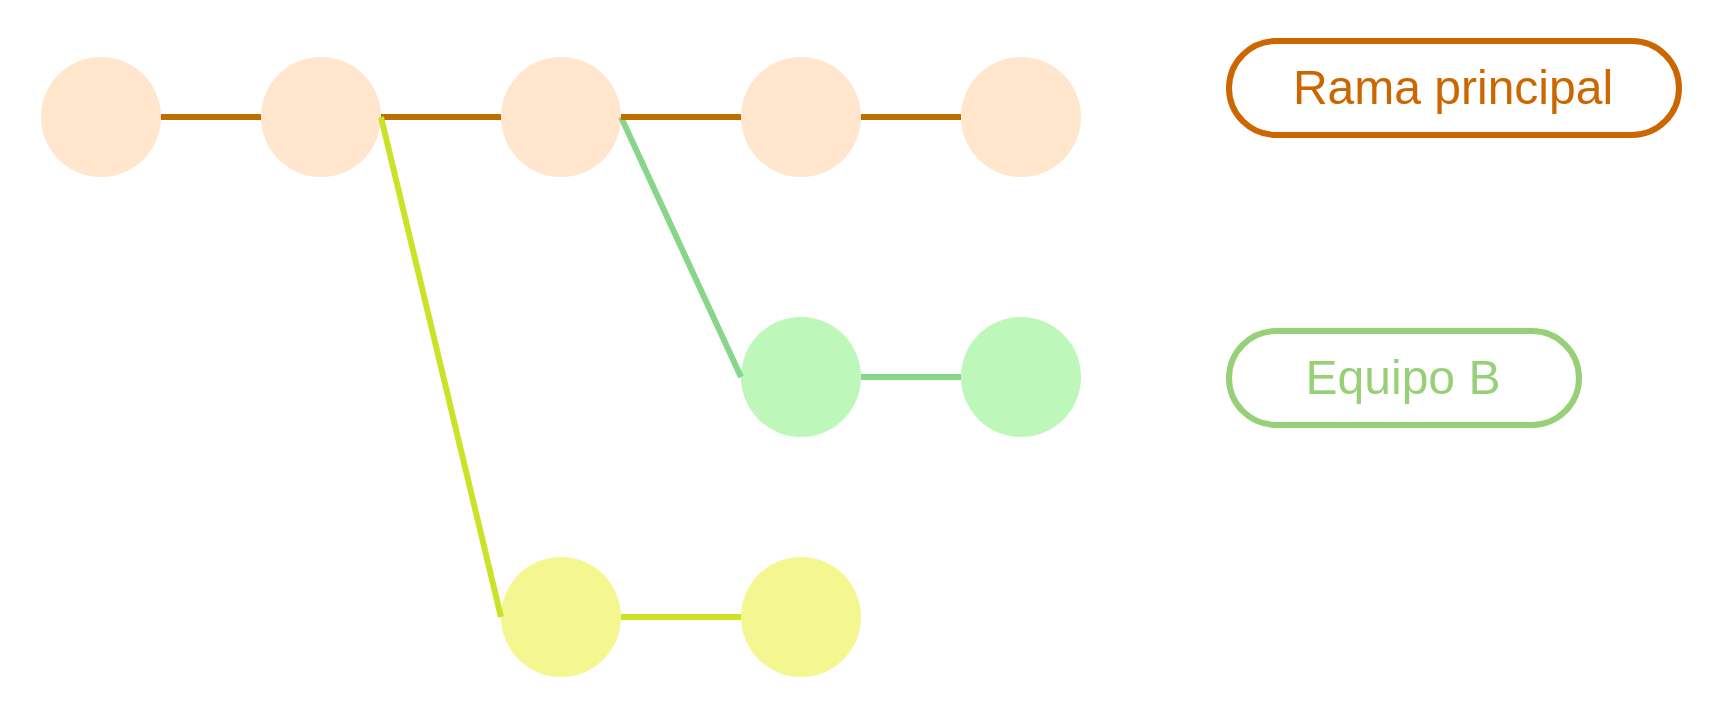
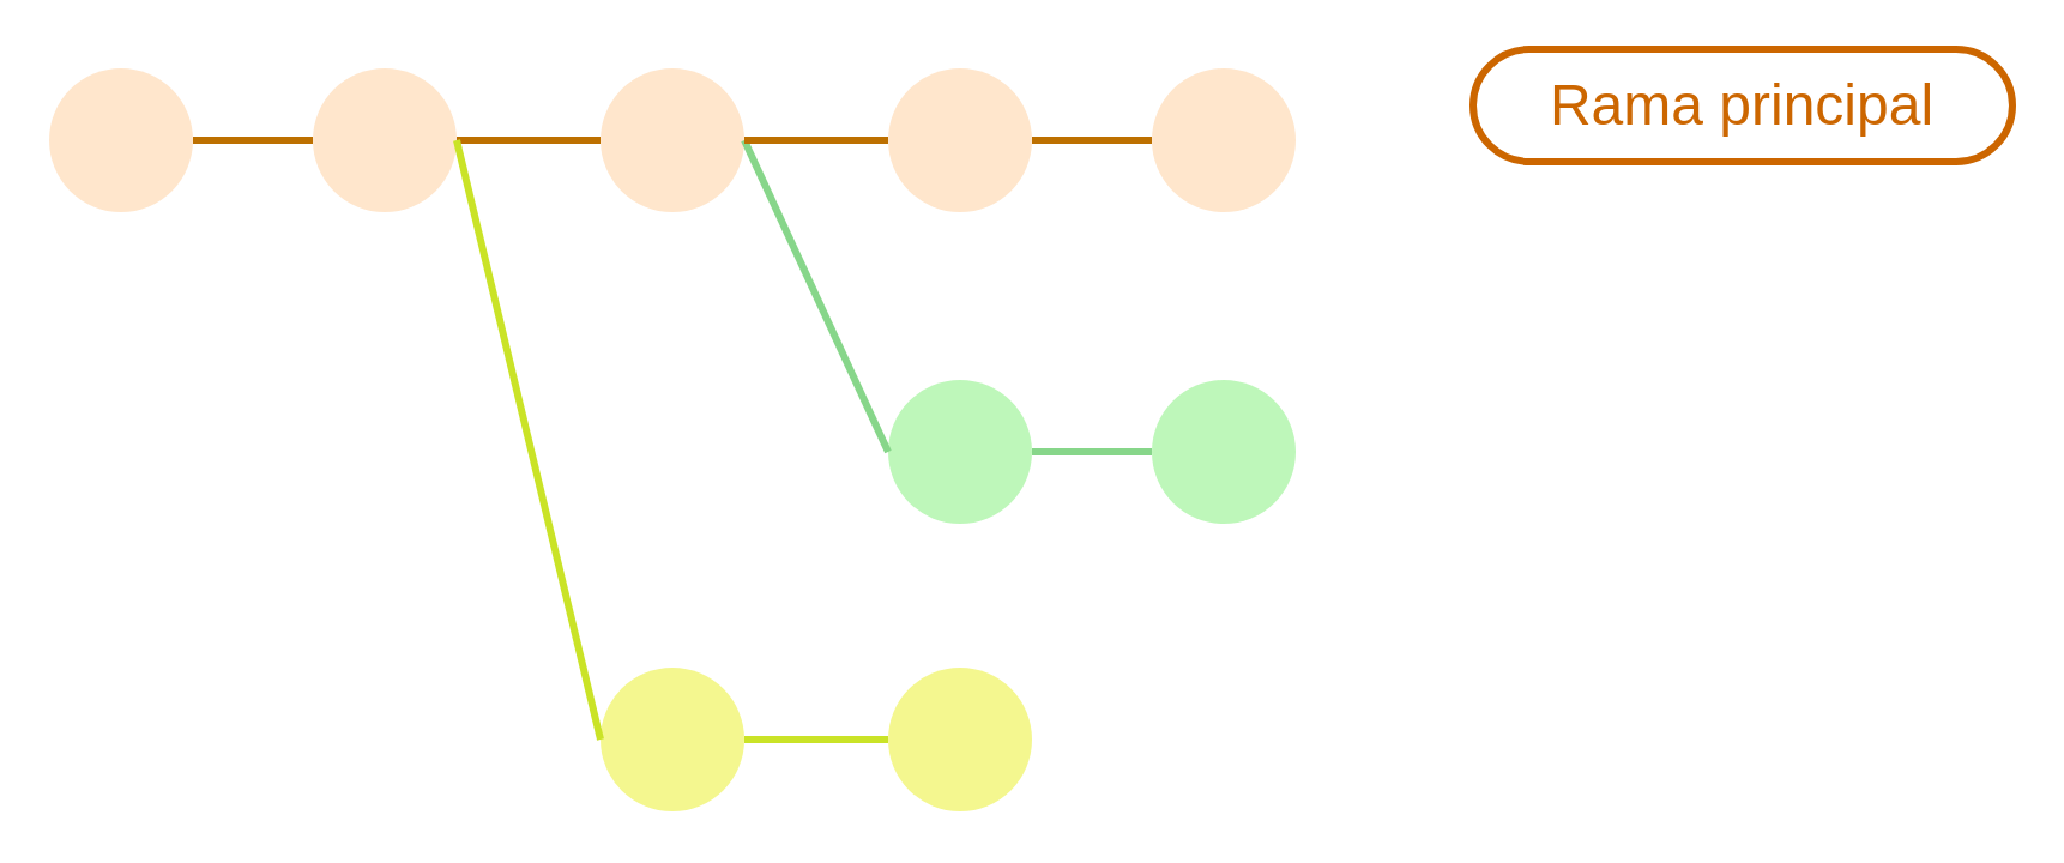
  <mxCell id="0" />
  <mxCell id="1" parent="0" />
  <mxCell id="2" value="" style="ellipse;whiteSpace=wrap;html=1;aspect=fixed;fillColor=#FFE6CC;strokeColor=none;" parent="1" vertex="1"><mxGeometry x="20" y="28" width="60" height="60" as="geometry" /></mxCell>
  <mxCell id="3" value="" style="ellipse;whiteSpace=wrap;html=1;aspect=fixed;fillColor=#FFE6CC;strokeColor=none;" parent="1" vertex="1"><mxGeometry x="130" y="28" width="60" height="60" as="geometry" /></mxCell>
  <mxCell id="4" value="" style="endArrow=none;html=1;entryX=1;entryY=0.5;entryDx=0;entryDy=0;exitX=0;exitY=0.5;exitDx=0;exitDy=0;endFill=0;fillColor=#f0a30a;strokeColor=#BD7000;strokeWidth=3;" parent="1" source="3" target="2" edge="1"><mxGeometry width="50" height="50" relative="1" as="geometry"><mxPoint x="20" y="178" as="sourcePoint" /><mxPoint x="70" y="128" as="targetPoint" /></mxGeometry></mxCell>
  <mxCell id="5" value="" style="ellipse;whiteSpace=wrap;html=1;aspect=fixed;fillColor=#FFE6CC;strokeColor=none;" parent="1" vertex="1"><mxGeometry x="250" y="28" width="60" height="60" as="geometry" /></mxCell>
  <mxCell id="6" value="" style="endArrow=none;html=1;entryX=1;entryY=0.5;entryDx=0;entryDy=0;exitX=0;exitY=0.5;exitDx=0;exitDy=0;endFill=0;fillColor=#f0a30a;strokeColor=#BD7000;strokeWidth=3;" parent="1" source="5" edge="1"><mxGeometry width="50" height="50" relative="1" as="geometry"><mxPoint x="130" y="178" as="sourcePoint" /><mxPoint x="190" y="58" as="targetPoint" /></mxGeometry></mxCell>
  <mxCell id="7" value="" style="ellipse;whiteSpace=wrap;html=1;aspect=fixed;fillColor=#BEF7BA;strokeColor=none;" parent="1" vertex="1"><mxGeometry x="370" y="158" width="60" height="60" as="geometry" /></mxCell>
  <mxCell id="8" value="" style="ellipse;whiteSpace=wrap;html=1;aspect=fixed;fillColor=#BEF7BA;strokeColor=none;" parent="1" vertex="1"><mxGeometry x="480" y="158" width="60" height="60" as="geometry" /></mxCell>
  <mxCell id="9" value="" style="endArrow=none;html=1;entryX=1;entryY=0.5;entryDx=0;entryDy=0;exitX=0;exitY=0.5;exitDx=0;exitDy=0;endFill=0;fillColor=#f0a30a;strokeColor=#87D68A;strokeWidth=3;" parent="1" source="8" edge="1"><mxGeometry width="50" height="50" relative="1" as="geometry"><mxPoint x="370" y="308" as="sourcePoint" /><mxPoint x="430" y="188" as="targetPoint" /></mxGeometry></mxCell>
  <mxCell id="10" value="" style="endArrow=none;html=1;entryX=1;entryY=0.5;entryDx=0;entryDy=0;exitX=0;exitY=0.5;exitDx=0;exitDy=0;endFill=0;fillColor=#f0a30a;strokeColor=#87D68A;strokeWidth=3;" parent="1" source="7" target="5" edge="1"><mxGeometry width="50" height="50" relative="1" as="geometry"><mxPoint x="544" y="268" as="sourcePoint" /><mxPoint x="467" y="268" as="targetPoint" /></mxGeometry></mxCell>
  <mxCell id="11" value="" style="ellipse;whiteSpace=wrap;html=1;aspect=fixed;fillColor=#FFE6CC;strokeColor=none;" parent="1" vertex="1"><mxGeometry x="370" y="28" width="60" height="60" as="geometry" /></mxCell>
  <mxCell id="12" value="" style="endArrow=none;html=1;entryX=1;entryY=0.5;entryDx=0;entryDy=0;exitX=0;exitY=0.5;exitDx=0;exitDy=0;endFill=0;fillColor=#f0a30a;strokeColor=#BD7000;strokeWidth=3;" parent="1" source="11" target="5" edge="1"><mxGeometry width="50" height="50" relative="1" as="geometry"><mxPoint x="260" y="178" as="sourcePoint" /><mxPoint x="320" y="58" as="targetPoint" /></mxGeometry></mxCell>
  <mxCell id="13" value="" style="ellipse;whiteSpace=wrap;html=1;aspect=fixed;fillColor=#FFE6CC;strokeColor=none;" parent="1" vertex="1"><mxGeometry x="480" y="28" width="60" height="60" as="geometry" /></mxCell>
  <mxCell id="14" value="" style="endArrow=none;html=1;entryX=1;entryY=0.5;entryDx=0;entryDy=0;exitX=0;exitY=0.5;exitDx=0;exitDy=0;endFill=0;fillColor=#f0a30a;strokeColor=#BD7000;strokeWidth=3;" parent="1" source="13" edge="1"><mxGeometry width="50" height="50" relative="1" as="geometry"><mxPoint x="370" y="178" as="sourcePoint" /><mxPoint x="430" y="58" as="targetPoint" /></mxGeometry></mxCell>
  <mxCell id="15" value="Rama principal" style="text;html=1;strokeColor=#CC6600;fillColor=none;align=center;verticalAlign=middle;whiteSpace=wrap;rounded=1;fontSize=24;fontColor=#CC6600;perimeterSpacing=20;spacing=20;arcSize=50;strokeWidth=3;" parent="1" vertex="1"><mxGeometry x="614" y="20" width="225" height="47" as="geometry" /></mxCell>
- <mxCell id="16" value="Equipo B" style="text;html=1;strokeColor=#97D077;fillColor=none;align=center;verticalAlign=middle;whiteSpace=wrap;rounded=1;fontSize=24;fontColor=#97D077;perimeterSpacing=20;spacing=20;arcSize=50;strokeWidth=3;" parent="1" vertex="1"><mxGeometry x="614" y="165" width="175" height="47" as="geometry" /></mxCell>
  <mxCell id="17" value="" style="ellipse;whiteSpace=wrap;html=1;aspect=fixed;fillColor=#F4F78F;strokeColor=none;direction=west;" parent="1" vertex="1"><mxGeometry x="250" y="278" width="60" height="60" as="geometry" /></mxCell>
  <mxCell id="18" value="" style="endArrow=none;html=1;entryX=1;entryY=0.5;entryDx=0;entryDy=0;endFill=0;fillColor=#f0a30a;strokeColor=#CAE327;exitX=1;exitY=0.5;exitDx=0;exitDy=0;strokeWidth=3;" parent="1" source="17" target="3" edge="1"><mxGeometry width="50" height="50" relative="1" as="geometry"><mxPoint x="200" y="295" as="sourcePoint" /><mxPoint x="180" y="178" as="targetPoint" /></mxGeometry></mxCell>
  <mxCell id="19" value="" style="ellipse;whiteSpace=wrap;html=1;aspect=fixed;fillColor=#F4F78F;strokeColor=none;direction=west;" parent="1" vertex="1"><mxGeometry x="370" y="278" width="60" height="60" as="geometry" /></mxCell>
  <mxCell id="20" value="" style="endArrow=none;html=1;entryX=0;entryY=0.5;entryDx=0;entryDy=0;endFill=0;fillColor=#f0a30a;strokeColor=#CAE327;exitX=1;exitY=0.5;exitDx=0;exitDy=0;strokeWidth=3;" parent="1" source="19" target="17" edge="1"><mxGeometry width="50" height="50" relative="1" as="geometry"><mxPoint x="380" y="318" as="sourcePoint" /><mxPoint x="320" y="68" as="targetPoint" /></mxGeometry></mxCell>
